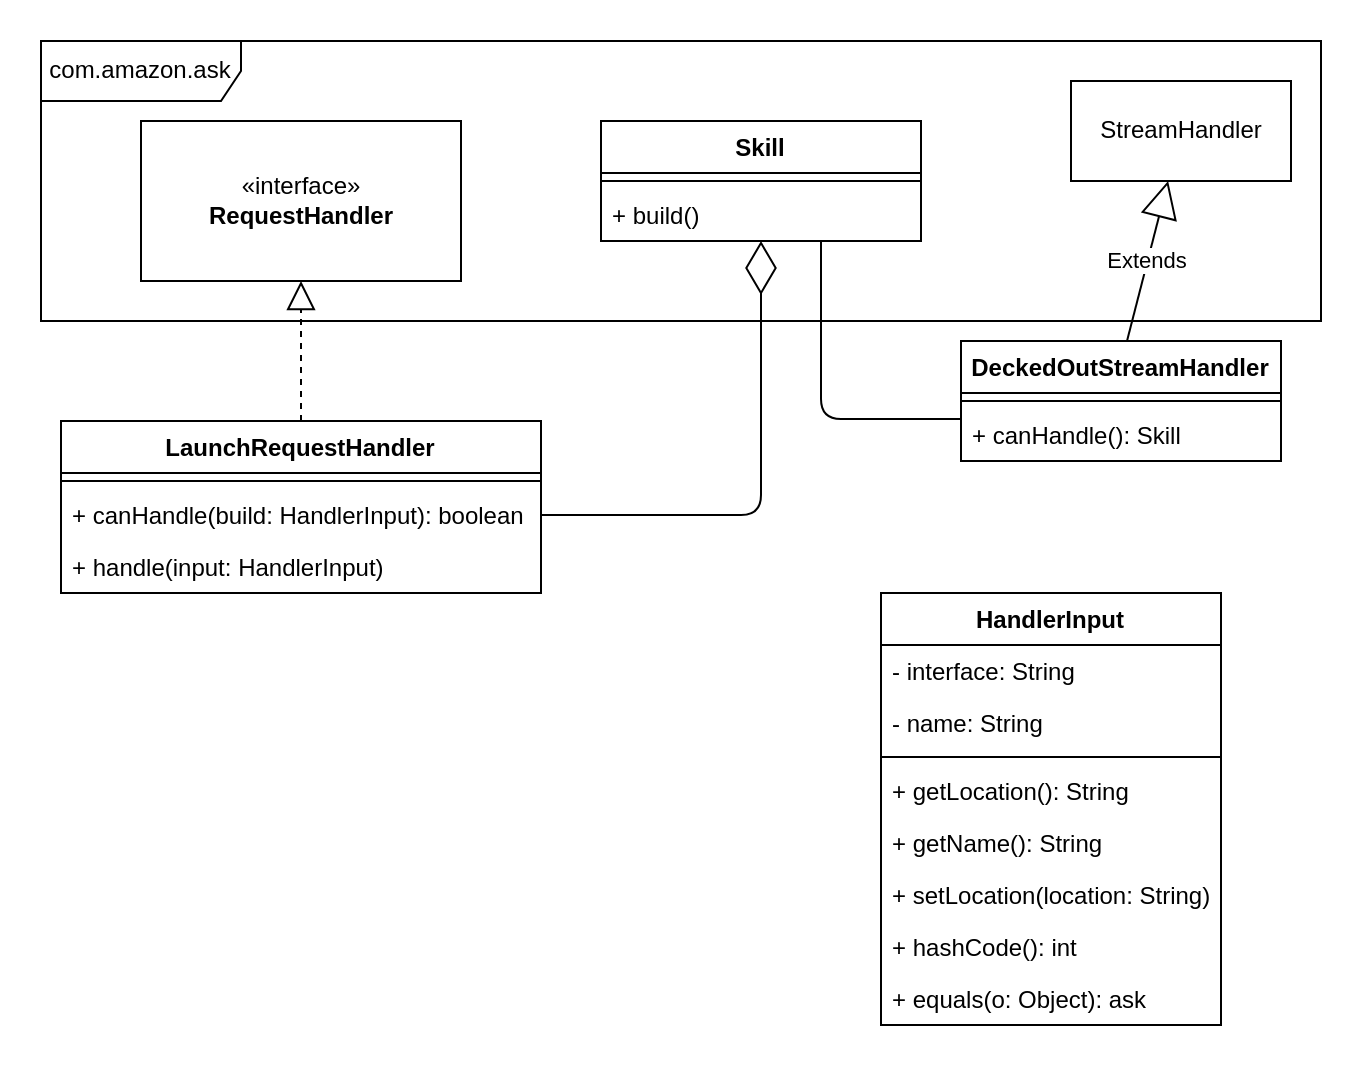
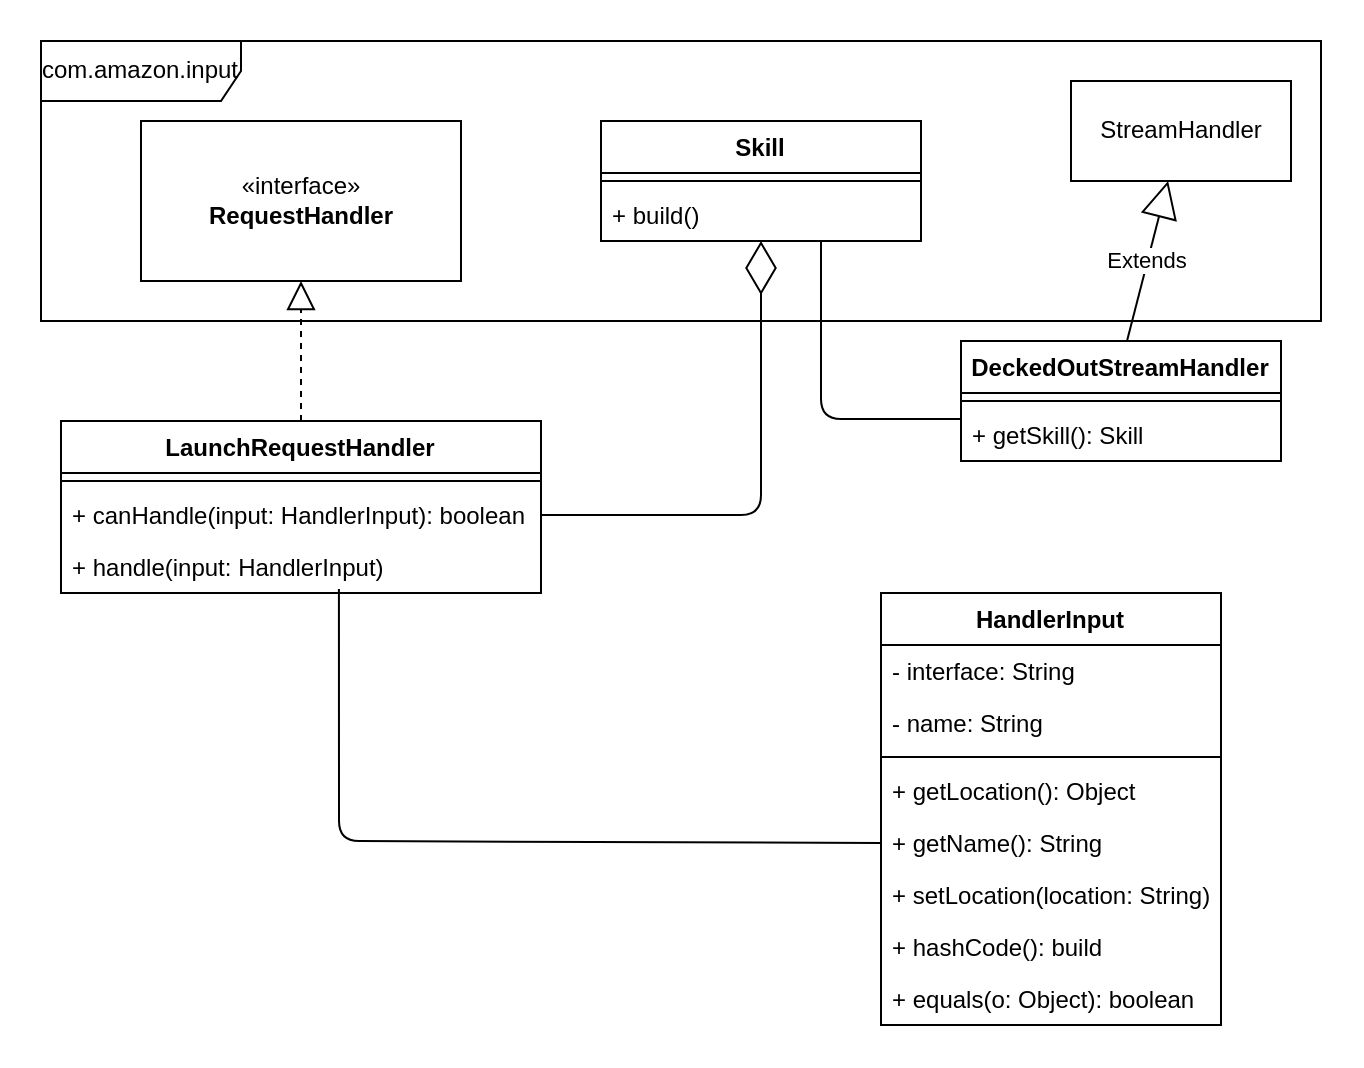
  <mxCell id="0" />
  <mxCell id="1" parent="0" />
  <mxCell id="2" value="LaunchRequestHandler" style="swimlane;fontStyle=1;align=center;verticalAlign=top;childLayout=stackLayout;horizontal=1;startSize=26;horizontalStack=0;resizeParent=1;resizeParentMax=0;resizeLast=0;collapsible=1;marginBottom=0;" vertex="1" parent="1"><mxGeometry x="30" y="210" width="240" height="86" as="geometry" /></mxCell>
  <mxCell id="3" value="" style="line;strokeWidth=1;fillColor=none;align=left;verticalAlign=middle;spacingTop=-1;spacingLeft=3;spacingRight=3;rotatable=0;labelPosition=right;points=[];portConstraint=eastwest;" vertex="1" parent="2"><mxGeometry y="26" width="240" height="8" as="geometry" /></mxCell>
- <mxCell id="4" value="+ canHandle(build: HandlerInput): boolean" style="text;strokeColor=none;fillColor=none;align=left;verticalAlign=top;spacingLeft=4;spacingRight=4;overflow=hidden;rotatable=0;points=[[0,0.5],[1,0.5]];portConstraint=eastwest;" vertex="1" parent="2"><mxGeometry y="34" width="240" height="26" as="geometry" /></mxCell>
+ <mxCell id="4" value="+ canHandle(input: HandlerInput): boolean" style="text;strokeColor=none;fillColor=none;align=left;verticalAlign=top;spacingLeft=4;spacingRight=4;overflow=hidden;rotatable=0;points=[[0,0.5],[1,0.5]];portConstraint=eastwest;" vertex="1" parent="2"><mxGeometry y="34" width="240" height="26" as="geometry" /></mxCell>
  <mxCell id="5" value="+ handle(input: HandlerInput)" style="text;strokeColor=none;fillColor=none;align=left;verticalAlign=top;spacingLeft=4;spacingRight=4;overflow=hidden;rotatable=0;points=[[0,0.5],[1,0.5]];portConstraint=eastwest;" vertex="1" parent="2"><mxGeometry y="60" width="240" height="26" as="geometry" /></mxCell>
  <mxCell id="6" value="«interface»&lt;br&gt;&lt;b&gt;RequestHandler&lt;/b&gt;" style="html=1;" vertex="1" parent="1"><mxGeometry x="70" y="60" width="160" height="80" as="geometry" /></mxCell>
  <mxCell id="7" value="" style="endArrow=block;dashed=1;endFill=0;endSize=12;html=1;exitX=0.5;exitY=0;exitDx=0;exitDy=0;entryX=0.5;entryY=1;entryDx=0;entryDy=0;" edge="1" parent="1" source="2" target="6"><mxGeometry width="160" relative="1" as="geometry"><mxPoint x="30" y="320" as="sourcePoint" /><mxPoint x="190" y="320" as="targetPoint" /></mxGeometry></mxCell>
  <mxCell id="8" value="Skill" style="swimlane;fontStyle=1;align=center;verticalAlign=top;childLayout=stackLayout;horizontal=1;startSize=26;horizontalStack=0;resizeParent=1;resizeParentMax=0;resizeLast=0;collapsible=1;marginBottom=0;" vertex="1" parent="1"><mxGeometry x="300" y="60" width="160" height="60" as="geometry" /></mxCell>
  <mxCell id="9" value="" style="line;strokeWidth=1;fillColor=none;align=left;verticalAlign=middle;spacingTop=-1;spacingLeft=3;spacingRight=3;rotatable=0;labelPosition=right;points=[];portConstraint=eastwest;" vertex="1" parent="8"><mxGeometry y="26" width="160" height="8" as="geometry" /></mxCell>
  <mxCell id="10" value="+ build()" style="text;strokeColor=none;fillColor=none;align=left;verticalAlign=top;spacingLeft=4;spacingRight=4;overflow=hidden;rotatable=0;points=[[0,0.5],[1,0.5]];portConstraint=eastwest;" vertex="1" parent="8"><mxGeometry y="34" width="160" height="26" as="geometry" /></mxCell>
  <mxCell id="11" value="" style="endArrow=diamondThin;endFill=0;endSize=24;html=1;exitX=1;exitY=0.5;exitDx=0;exitDy=0;entryX=0.5;entryY=1;entryDx=0;entryDy=0;" edge="1" parent="1" source="4" target="8"><mxGeometry width="160" relative="1" as="geometry"><mxPoint x="30" y="320" as="sourcePoint" /><mxPoint x="420" y="170" as="targetPoint" /><Array as="points"><mxPoint x="380" y="257" /></Array></mxGeometry></mxCell>
  <mxCell id="12" value="HandlerInput" style="swimlane;fontStyle=1;align=center;verticalAlign=top;childLayout=stackLayout;horizontal=1;startSize=26;horizontalStack=0;resizeParent=1;resizeParentMax=0;resizeLast=0;collapsible=1;marginBottom=0;" vertex="1" parent="1"><mxGeometry x="440" y="296" width="170" height="216" as="geometry" /></mxCell>
  <mxCell id="13" value="- interface: String" style="text;strokeColor=none;fillColor=none;align=left;verticalAlign=top;spacingLeft=4;spacingRight=4;overflow=hidden;rotatable=0;points=[[0,0.5],[1,0.5]];portConstraint=eastwest;" vertex="1" parent="12"><mxGeometry y="26" width="170" height="26" as="geometry" /></mxCell>
  <mxCell id="14" value="- name: String" style="text;strokeColor=none;fillColor=none;align=left;verticalAlign=top;spacingLeft=4;spacingRight=4;overflow=hidden;rotatable=0;points=[[0,0.5],[1,0.5]];portConstraint=eastwest;" vertex="1" parent="12"><mxGeometry y="52" width="170" height="26" as="geometry" /></mxCell>
  <mxCell id="15" value="" style="line;strokeWidth=1;fillColor=none;align=left;verticalAlign=middle;spacingTop=-1;spacingLeft=3;spacingRight=3;rotatable=0;labelPosition=right;points=[];portConstraint=eastwest;" vertex="1" parent="12"><mxGeometry y="78" width="170" height="8" as="geometry" /></mxCell>
- <mxCell id="16" value="+ getLocation(): String" style="text;strokeColor=none;fillColor=none;align=left;verticalAlign=top;spacingLeft=4;spacingRight=4;overflow=hidden;rotatable=0;points=[[0,0.5],[1,0.5]];portConstraint=eastwest;" vertex="1" parent="12"><mxGeometry y="86" width="170" height="26" as="geometry" /></mxCell>
+ <mxCell id="16" value="+ getLocation(): Object" style="text;strokeColor=none;fillColor=none;align=left;verticalAlign=top;spacingLeft=4;spacingRight=4;overflow=hidden;rotatable=0;points=[[0,0.5],[1,0.5]];portConstraint=eastwest;" vertex="1" parent="12"><mxGeometry y="86" width="170" height="26" as="geometry" /></mxCell>
  <mxCell id="17" value="+ getName(): String" style="text;strokeColor=none;fillColor=none;align=left;verticalAlign=top;spacingLeft=4;spacingRight=4;overflow=hidden;rotatable=0;points=[[0,0.5],[1,0.5]];portConstraint=eastwest;" vertex="1" parent="12"><mxGeometry y="112" width="170" height="26" as="geometry" /></mxCell>
  <mxCell id="18" value="+ setLocation(location: String)" style="text;strokeColor=none;fillColor=none;align=left;verticalAlign=top;spacingLeft=4;spacingRight=4;overflow=hidden;rotatable=0;points=[[0,0.5],[1,0.5]];portConstraint=eastwest;" vertex="1" parent="12"><mxGeometry y="138" width="170" height="26" as="geometry" /></mxCell>
- <mxCell id="19" value="+ hashCode(): int" style="text;strokeColor=none;fillColor=none;align=left;verticalAlign=top;spacingLeft=4;spacingRight=4;overflow=hidden;rotatable=0;points=[[0,0.5],[1,0.5]];portConstraint=eastwest;" vertex="1" parent="12"><mxGeometry y="164" width="170" height="26" as="geometry" /></mxCell>
- <mxCell id="20" value="+ equals(o: Object): ask" style="text;strokeColor=none;fillColor=none;align=left;verticalAlign=top;spacingLeft=4;spacingRight=4;overflow=hidden;rotatable=0;points=[[0,0.5],[1,0.5]];portConstraint=eastwest;" vertex="1" parent="12"><mxGeometry y="190" width="170" height="26" as="geometry" /></mxCell>
- <mxCell id="21" value="com.amazon.ask" style="shape=umlFrame;whiteSpace=wrap;html=1;width=100;height=30;" vertex="1" parent="1"><mxGeometry x="20" width="640" height="140" as="geometry" y="20" /></mxCell>
+ <mxCell id="19" value="+ hashCode(): build" style="text;strokeColor=none;fillColor=none;align=left;verticalAlign=top;spacingLeft=4;spacingRight=4;overflow=hidden;rotatable=0;points=[[0,0.5],[1,0.5]];portConstraint=eastwest;" vertex="1" parent="12"><mxGeometry y="164" width="170" height="26" as="geometry" /></mxCell>
+ <mxCell id="20" value="+ equals(o: Object): boolean" style="text;strokeColor=none;fillColor=none;align=left;verticalAlign=top;spacingLeft=4;spacingRight=4;overflow=hidden;rotatable=0;points=[[0,0.5],[1,0.5]];portConstraint=eastwest;" vertex="1" parent="12"><mxGeometry y="190" width="170" height="26" as="geometry" /></mxCell>
+ <mxCell id="21" value="com.amazon.input" style="shape=umlFrame;whiteSpace=wrap;html=1;width=100;height=30;" vertex="1" parent="1"><mxGeometry x="20" width="640" height="140" as="geometry" y="20" /></mxCell>
+ <mxCell id="22" value="" style="endArrow=none;html=1;exitX=0;exitY=0.5;exitDx=0;exitDy=0;entryX=0.579;entryY=0.923;entryDx=0;entryDy=0;entryPerimeter=0;" edge="1" parent="1" source="17" target="5"><mxGeometry width="50" height="50" relative="1" as="geometry"><mxPoint x="10" y="590" as="sourcePoint" /><mxPoint x="229" y="300" as="targetPoint" /><Array as="points"><mxPoint x="169" y="420" /></Array></mxGeometry></mxCell>
  <mxCell id="23" value="" style="endArrow=none;html=1;entryX=0;entryY=0.5;entryDx=0;entryDy=0;" edge="1" parent="1"><mxGeometry width="50" height="50" relative="1" as="geometry"><mxPoint x="410" y="120" as="sourcePoint" /><mxPoint x="480" y="209" as="targetPoint" /><Array as="points"><mxPoint x="410" y="209" /></Array></mxGeometry></mxCell>
  <mxCell id="24" value="DeckedOutStreamHandler" style="swimlane;fontStyle=1;align=center;verticalAlign=top;childLayout=stackLayout;horizontal=1;startSize=26;horizontalStack=0;resizeParent=1;resizeParentMax=0;resizeLast=0;collapsible=1;marginBottom=0;" vertex="1" parent="1"><mxGeometry x="480" y="170" width="160" height="60" as="geometry" /></mxCell>
  <mxCell id="25" value="" style="line;strokeWidth=1;fillColor=none;align=left;verticalAlign=middle;spacingTop=-1;spacingLeft=3;spacingRight=3;rotatable=0;labelPosition=right;points=[];portConstraint=eastwest;" vertex="1" parent="24"><mxGeometry y="26" width="160" height="8" as="geometry" /></mxCell>
- <mxCell id="26" value="+ canHandle(): Skill" style="text;strokeColor=none;fillColor=none;align=left;verticalAlign=top;spacingLeft=4;spacingRight=4;overflow=hidden;rotatable=0;points=[[0,0.5],[1,0.5]];portConstraint=eastwest;" vertex="1" parent="24"><mxGeometry y="34" width="160" height="26" as="geometry" /></mxCell>
+ <mxCell id="26" value="+ getSkill(): Skill" style="text;strokeColor=none;fillColor=none;align=left;verticalAlign=top;spacingLeft=4;spacingRight=4;overflow=hidden;rotatable=0;points=[[0,0.5],[1,0.5]];portConstraint=eastwest;" vertex="1" parent="24"><mxGeometry y="34" width="160" height="26" as="geometry" /></mxCell>
  <mxCell id="27" value="StreamHandler" style="html=1;" vertex="1" parent="1"><mxGeometry x="535" y="40" width="110" height="50" as="geometry" /></mxCell>
  <mxCell id="28" value="Extends" style="endArrow=block;endSize=16;endFill=0;html=1;" edge="1" parent="1" target="27"><mxGeometry width="160" relative="1" as="geometry"><mxPoint x="563" y="170" as="sourcePoint" /><mxPoint x="190" y="840" as="targetPoint" /></mxGeometry></mxCell>
